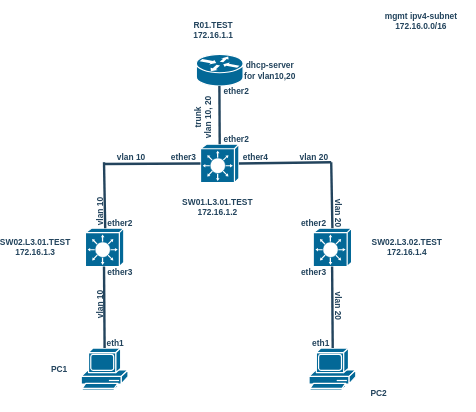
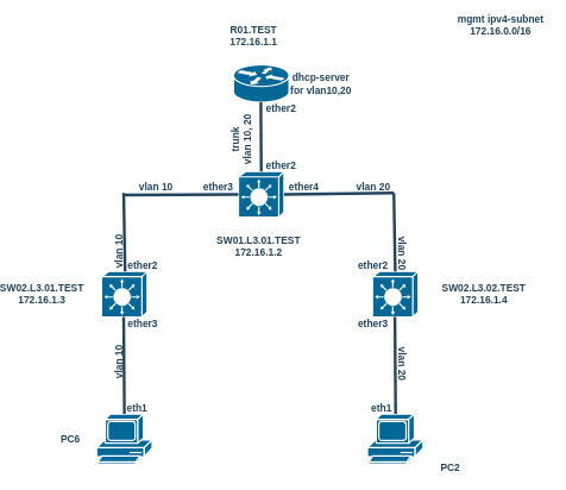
  <mxCell id="0" />
  <mxCell id="1" parent="0" />
  <mxCell id="2" value="" style="shape=mxgraph.cisco.routers.router;sketch=0;html=1;pointerEvents=1;dashed=0;fillColor=#036897;strokeColor=#ffffff;strokeWidth=2;verticalLabelPosition=bottom;verticalAlign=top;align=center;outlineConnect=0;" vertex="1" parent="1"><mxGeometry x="325" y="90" width="78" height="53" as="geometry" /></mxCell>
  <mxCell id="3" value="" style="shape=mxgraph.cisco.switches.layer_3_switch;sketch=0;html=1;pointerEvents=1;dashed=0;fillColor=#036897;strokeColor=#ffffff;strokeWidth=2;verticalLabelPosition=bottom;verticalAlign=top;align=center;outlineConnect=0;" vertex="1" parent="1"><mxGeometry x="332" y="240" width="64" height="64" as="geometry" /></mxCell>
  <mxCell id="4" value="" style="shape=mxgraph.cisco.switches.layer_3_switch;sketch=0;html=1;pointerEvents=1;dashed=0;fillColor=#036897;strokeColor=#ffffff;strokeWidth=2;verticalLabelPosition=bottom;verticalAlign=top;align=center;outlineConnect=0;" vertex="1" parent="1"><mxGeometry x="140" y="380" width="64" height="64" as="geometry" /></mxCell>
  <mxCell id="5" value="" style="shape=mxgraph.cisco.switches.layer_3_switch;sketch=0;html=1;pointerEvents=1;dashed=0;fillColor=#036897;strokeColor=#ffffff;strokeWidth=2;verticalLabelPosition=bottom;verticalAlign=top;align=center;outlineConnect=0;" vertex="1" parent="1"><mxGeometry x="520" y="380" width="64" height="64" as="geometry" /></mxCell>
  <mxCell id="6" value="" style="shape=mxgraph.cisco.computers_and_peripherals.pc;sketch=0;html=1;pointerEvents=1;dashed=0;fillColor=#036897;strokeColor=#ffffff;strokeWidth=2;verticalLabelPosition=bottom;verticalAlign=top;align=center;outlineConnect=0;" vertex="1" parent="1"><mxGeometry x="133" y="580" width="78" height="70" as="geometry" /></mxCell>
  <mxCell id="7" value="" style="shape=mxgraph.cisco.computers_and_peripherals.pc;sketch=0;html=1;pointerEvents=1;dashed=0;fillColor=#036897;strokeColor=#ffffff;strokeWidth=2;verticalLabelPosition=bottom;verticalAlign=top;align=center;outlineConnect=0;" vertex="1" parent="1"><mxGeometry x="513" y="580" width="78" height="70" as="geometry" /></mxCell>
  <mxCell id="8" value="&lt;font color=&quot;#23445d&quot;&gt;R01.TEST&lt;/font&gt;&lt;div&gt;&lt;font color=&quot;#23445d&quot;&gt;172.16.1.1&lt;/font&gt;&lt;/div&gt;" style="rounded=1;whiteSpace=wrap;html=1;strokeColor=none;fillColor=none;fontSize=14;fontColor=#742B21;align=center;fontStyle=1" vertex="1" parent="1"><mxGeometry x="317" y="35" width="73" height="30" as="geometry" /></mxCell>
  <mxCell id="9" value="&lt;font color=&quot;#23445d&quot;&gt;SW01.L3.01.TEST&lt;/font&gt;&lt;br&gt;&lt;div&gt;&lt;font color=&quot;#23445d&quot;&gt;172.16.1.2&lt;/font&gt;&lt;/div&gt;" style="rounded=1;whiteSpace=wrap;html=1;strokeColor=none;fillColor=none;fontSize=14;fontColor=#742B21;align=center;fontStyle=1" vertex="1" parent="1"><mxGeometry x="323.5" y="330" width="72.5" height="30" as="geometry" /></mxCell>
  <mxCell id="10" value="&lt;font color=&quot;#23445d&quot;&gt;SW02.L3.01.TEST&lt;/font&gt;&lt;br&gt;&lt;div&gt;&lt;font color=&quot;#23445d&quot;&gt;172.16.1.3&lt;/font&gt;&lt;/div&gt;" style="rounded=1;whiteSpace=wrap;html=1;strokeColor=none;fillColor=none;fontSize=14;fontColor=#742B21;align=center;fontStyle=1" vertex="1" parent="1"><mxGeometry x="20" y="397" width="72.5" height="30" as="geometry" /></mxCell>
  <mxCell id="11" value="&lt;font color=&quot;#23445d&quot;&gt;SW02.L3.02.TEST&lt;/font&gt;&lt;br&gt;&lt;div&gt;&lt;font color=&quot;#23445d&quot;&gt;172.16.1.4&lt;/font&gt;&lt;/div&gt;" style="rounded=1;whiteSpace=wrap;html=1;strokeColor=none;fillColor=none;fontSize=14;fontColor=#742B21;align=center;fontStyle=1" vertex="1" parent="1"><mxGeometry x="640" y="397" width="72.5" height="30" as="geometry" /></mxCell>
  <mxCell id="12" value="&lt;div&gt;&lt;font color=&quot;#23445d&quot;&gt;mgmt ipv4-subnet&lt;/font&gt;&lt;/div&gt;&lt;div&gt;&lt;font color=&quot;#23445d&quot;&gt;172.16.0.0/16&lt;/font&gt;&lt;/div&gt;" style="rounded=1;whiteSpace=wrap;html=1;strokeColor=none;fillColor=none;fontSize=14;fontColor=#742B21;align=center;fontStyle=1" vertex="1" parent="1"><mxGeometry x="630" y="20" width="140" height="30" as="geometry" /></mxCell>
  <mxCell id="13" style="edgeStyle=none;rounded=1;html=1;strokeColor=#23445D;endArrow=none;endFill=0;strokeWidth=4;entryX=0.5;entryY=0;entryDx=0;entryDy=0;entryPerimeter=0;" edge="1" parent="1" target="3"><mxGeometry relative="1" as="geometry"><mxPoint x="363.44" y="143" as="sourcePoint" /><mxPoint x="364.44" y="209" as="targetPoint" /></mxGeometry></mxCell>
  <mxCell id="14" value="&lt;font color=&quot;#23445d&quot;&gt;trunk&lt;/font&gt;&lt;div&gt;&lt;font color=&quot;#23445d&quot;&gt;vlan 10, 20&lt;/font&gt;&lt;/div&gt;" style="rounded=1;whiteSpace=wrap;html=1;strokeColor=none;fillColor=none;fontSize=14;fontColor=#742B21;align=center;fontStyle=1;rotation=-90;" vertex="1" parent="1"><mxGeometry x="300" y="180" width="73" height="30" as="geometry" /></mxCell>
  <mxCell id="15" value="&lt;font color=&quot;#23445d&quot;&gt;ether2&lt;/font&gt;" style="rounded=1;whiteSpace=wrap;html=1;strokeColor=none;fillColor=none;fontSize=14;fontColor=#742B21;align=center;fontStyle=1" vertex="1" parent="1"><mxGeometry x="364" y="143" width="56" height="17" as="geometry" /></mxCell>
  <mxCell id="16" value="&lt;font color=&quot;#23445d&quot;&gt;ether2&lt;/font&gt;" style="rounded=1;whiteSpace=wrap;html=1;strokeColor=none;fillColor=none;fontSize=14;fontColor=#742B21;align=center;fontStyle=1" vertex="1" parent="1"><mxGeometry x="364" y="223" width="56" height="17" as="geometry" /></mxCell>
  <mxCell id="17" style="edgeStyle=none;rounded=1;html=1;strokeColor=#23445D;endArrow=none;endFill=0;strokeWidth=4;entryX=0.5;entryY=0;entryDx=0;entryDy=0;entryPerimeter=0;" edge="1" parent="1"><mxGeometry relative="1" as="geometry"><mxPoint x="550" y="270" as="sourcePoint" /><mxPoint x="552" y="380" as="targetPoint" /></mxGeometry></mxCell>
  <mxCell id="18" style="edgeStyle=none;rounded=1;html=1;strokeColor=#23445D;endArrow=none;endFill=0;strokeWidth=4;entryX=1;entryY=0.5;entryDx=0;entryDy=0;entryPerimeter=0;" edge="1" parent="1" target="3"><mxGeometry relative="1" as="geometry"><mxPoint x="550" y="270" as="sourcePoint" /><mxPoint x="460.56" y="360" as="targetPoint" /></mxGeometry></mxCell>
  <mxCell id="19" style="edgeStyle=none;rounded=1;html=1;strokeColor=#23445D;endArrow=none;endFill=0;strokeWidth=4;entryX=0.5;entryY=0;entryDx=0;entryDy=0;entryPerimeter=0;" edge="1" parent="1"><mxGeometry relative="1" as="geometry"><mxPoint x="171" y="270" as="sourcePoint" /><mxPoint x="173" y="380" as="targetPoint" /></mxGeometry></mxCell>
  <mxCell id="20" style="edgeStyle=none;rounded=1;html=1;strokeColor=#23445D;endArrow=none;endFill=0;strokeWidth=4;entryX=1;entryY=0.5;entryDx=0;entryDy=0;entryPerimeter=0;exitX=0;exitY=0.5;exitDx=0;exitDy=0;exitPerimeter=0;" edge="1" parent="1" source="3"><mxGeometry relative="1" as="geometry"><mxPoint x="323.5" y="271" as="sourcePoint" /><mxPoint x="169.5" y="273" as="targetPoint" /></mxGeometry></mxCell>
  <mxCell id="21" style="edgeStyle=none;rounded=1;html=1;strokeColor=#23445D;endArrow=none;endFill=0;strokeWidth=4;entryX=0.5;entryY=0;entryDx=0;entryDy=0;entryPerimeter=0;" edge="1" parent="1" target="6"><mxGeometry relative="1" as="geometry"><mxPoint x="171" y="444" as="sourcePoint" /><mxPoint x="173" y="554" as="targetPoint" /></mxGeometry></mxCell>
  <mxCell id="22" style="edgeStyle=none;rounded=1;html=1;strokeColor=#23445D;endArrow=none;endFill=0;strokeWidth=4;entryX=0.5;entryY=0;entryDx=0;entryDy=0;entryPerimeter=0;" edge="1" parent="1"><mxGeometry relative="1" as="geometry"><mxPoint x="551.5" y="444" as="sourcePoint" /><mxPoint x="552.5" y="580" as="targetPoint" /></mxGeometry></mxCell>
  <mxCell id="23" value="&lt;div&gt;&lt;font color=&quot;#23445d&quot;&gt;dhcp-server&lt;/font&gt;&lt;/div&gt;&lt;div&gt;&lt;font color=&quot;#23445d&quot;&gt;for vlan10,20&lt;/font&gt;&lt;/div&gt;" style="rounded=1;whiteSpace=wrap;html=1;strokeColor=none;fillColor=none;fontSize=14;fontColor=#742B21;align=center;fontStyle=1" vertex="1" parent="1"><mxGeometry x="403" y="101.5" width="90" height="30" as="geometry" /></mxCell>
  <mxCell id="24" value="&lt;font color=&quot;#23445d&quot;&gt;vlan 10&lt;/font&gt;" style="rounded=1;whiteSpace=wrap;html=1;strokeColor=none;fillColor=none;fontSize=14;fontColor=#742B21;align=center;fontStyle=1" vertex="1" parent="1"><mxGeometry x="180" y="246.5" width="73" height="30" as="geometry" /></mxCell>
  <mxCell id="25" value="&lt;font color=&quot;#23445d&quot;&gt;ether3&lt;/font&gt;" style="rounded=1;whiteSpace=wrap;html=1;strokeColor=none;fillColor=none;fontSize=14;fontColor=#742B21;align=center;fontStyle=1" vertex="1" parent="1"><mxGeometry x="276" y="253" width="56" height="17" as="geometry" /></mxCell>
  <mxCell id="26" value="&lt;font color=&quot;#23445d&quot;&gt;ether4&lt;/font&gt;" style="rounded=1;whiteSpace=wrap;html=1;strokeColor=none;fillColor=none;fontSize=14;fontColor=#742B21;align=center;fontStyle=1" vertex="1" parent="1"><mxGeometry x="396" y="253" width="56" height="17" as="geometry" /></mxCell>
  <mxCell id="27" value="&lt;font color=&quot;#23445d&quot;&gt;ether2&lt;/font&gt;" style="rounded=1;whiteSpace=wrap;html=1;strokeColor=none;fillColor=none;fontSize=14;fontColor=#742B21;align=center;fontStyle=1" vertex="1" parent="1"><mxGeometry x="170" y="363" width="56" height="17" as="geometry" /></mxCell>
  <mxCell id="28" value="&lt;font color=&quot;#23445d&quot;&gt;ether2&lt;/font&gt;" style="rounded=1;whiteSpace=wrap;html=1;strokeColor=none;fillColor=none;fontSize=14;fontColor=#742B21;align=center;fontStyle=1" vertex="1" parent="1"><mxGeometry x="493" y="363" width="56" height="17" as="geometry" /></mxCell>
  <mxCell id="29" value="&lt;font color=&quot;#23445d&quot;&gt;ether3&lt;/font&gt;" style="rounded=1;whiteSpace=wrap;html=1;strokeColor=none;fillColor=none;fontSize=14;fontColor=#742B21;align=center;fontStyle=1" vertex="1" parent="1"><mxGeometry x="170" y="444" width="56" height="17" as="geometry" /></mxCell>
  <mxCell id="30" value="&lt;font color=&quot;#23445d&quot;&gt;ether3&lt;/font&gt;" style="rounded=1;whiteSpace=wrap;html=1;strokeColor=none;fillColor=none;fontSize=14;fontColor=#742B21;align=center;fontStyle=1" vertex="1" parent="1"><mxGeometry x="493" y="444" width="56" height="17" as="geometry" /></mxCell>
  <mxCell id="31" value="&lt;font color=&quot;#23445d&quot;&gt;vlan 20&lt;/font&gt;" style="rounded=1;whiteSpace=wrap;html=1;strokeColor=none;fillColor=none;fontSize=14;fontColor=#742B21;align=center;fontStyle=1" vertex="1" parent="1"><mxGeometry x="484.5" y="246.5" width="73" height="30" as="geometry" /></mxCell>
  <mxCell id="32" value="&lt;font color=&quot;#23445d&quot;&gt;vlan 20&lt;/font&gt;" style="rounded=1;whiteSpace=wrap;html=1;strokeColor=none;fillColor=none;fontSize=14;fontColor=#742B21;align=center;fontStyle=1;rotation=90;" vertex="1" parent="1"><mxGeometry x="525" y="345" width="73" height="20" as="geometry" /></mxCell>
  <mxCell id="33" value="&lt;font color=&quot;#23445d&quot;&gt;vlan 10&lt;/font&gt;" style="rounded=1;whiteSpace=wrap;html=1;strokeColor=none;fillColor=none;fontSize=14;fontColor=#742B21;align=center;fontStyle=1;rotation=-90;" vertex="1" parent="1"><mxGeometry x="127.5" y="345" width="73" height="15" as="geometry" /></mxCell>
  <mxCell id="34" value="&lt;font color=&quot;#23445d&quot;&gt;vlan 10&lt;/font&gt;" style="rounded=1;whiteSpace=wrap;html=1;strokeColor=none;fillColor=none;fontSize=14;fontColor=#742B21;align=center;fontStyle=1;rotation=-90;" vertex="1" parent="1"><mxGeometry x="127.5" y="500" width="73" height="15" as="geometry" /></mxCell>
  <mxCell id="35" value="&lt;font color=&quot;#23445d&quot;&gt;vlan 20&lt;/font&gt;" style="rounded=1;whiteSpace=wrap;html=1;strokeColor=none;fillColor=none;fontSize=14;fontColor=#742B21;align=center;fontStyle=1;rotation=90;" vertex="1" parent="1"><mxGeometry x="525" y="500" width="73" height="20" as="geometry" /></mxCell>
  <mxCell id="36" value="&lt;font color=&quot;#23445d&quot;&gt;eth1&lt;/font&gt;" style="rounded=1;whiteSpace=wrap;html=1;strokeColor=none;fillColor=none;fontSize=14;fontColor=#742B21;align=center;fontStyle=1" vertex="1" parent="1"><mxGeometry x="170" y="563" width="40" height="17" as="geometry" /></mxCell>
  <mxCell id="37" value="&lt;font color=&quot;#23445d&quot;&gt;eth1&lt;/font&gt;" style="rounded=1;whiteSpace=wrap;html=1;strokeColor=none;fillColor=none;fontSize=14;fontColor=#742B21;align=center;fontStyle=1" vertex="1" parent="1"><mxGeometry x="513" y="563" width="40" height="17" as="geometry" /></mxCell>
- <mxCell id="38" value="&lt;div&gt;&lt;font color=&quot;#23445d&quot;&gt;PC1&lt;/font&gt;&lt;/div&gt;" style="rounded=1;whiteSpace=wrap;html=1;strokeColor=none;fillColor=none;fontSize=14;fontColor=#742B21;align=center;fontStyle=1" vertex="1" parent="1"><mxGeometry x="65" y="605" width="62.5" height="20" as="geometry" /></mxCell>
+ <mxCell id="38" value="&lt;div&gt;&lt;font color=&quot;#23445d&quot;&gt;PC6&lt;/font&gt;&lt;/div&gt;" style="rounded=1;whiteSpace=wrap;html=1;strokeColor=none;fillColor=none;fontSize=14;fontColor=#742B21;align=center;fontStyle=1" vertex="1" parent="1"><mxGeometry x="65" y="605" width="62.5" height="20" as="geometry" /></mxCell>
  <mxCell id="39" value="&lt;div&gt;&lt;font color=&quot;#23445d&quot;&gt;PC2&lt;/font&gt;&lt;/div&gt;" style="rounded=1;whiteSpace=wrap;html=1;strokeColor=none;fillColor=none;fontSize=14;fontColor=#742B21;align=center;fontStyle=1" vertex="1" parent="1"><mxGeometry x="598" y="645" width="62.5" height="20" as="geometry" /></mxCell>
